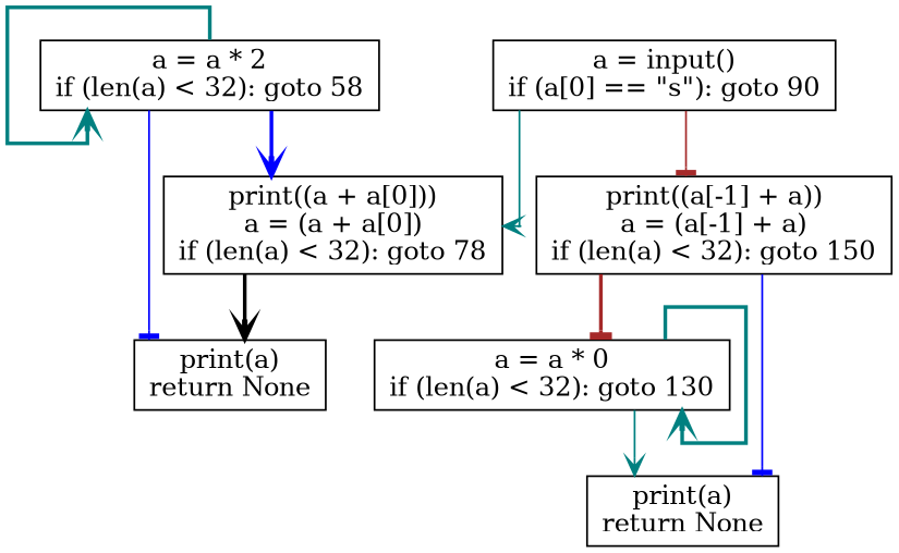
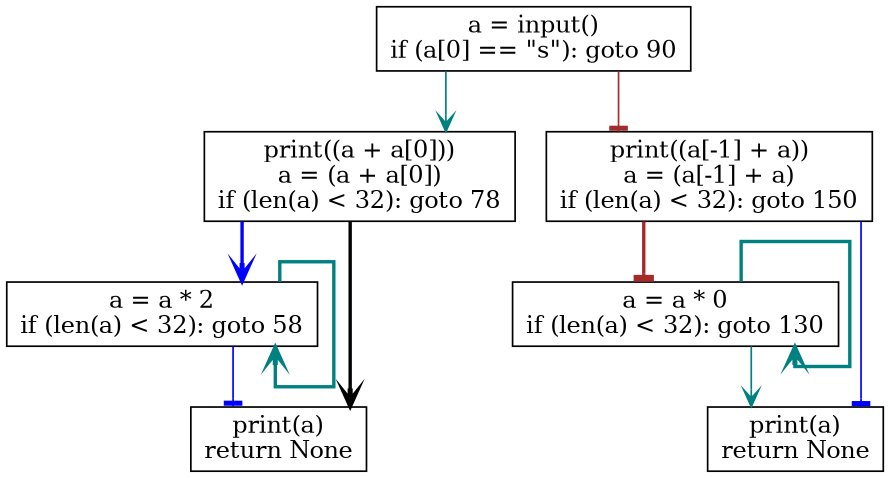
  digraph {
    splines=ortho
    node [shape=box]
    edge [arrowhead=vee color=teal style=solid]
    n1 [label="a = input()\nif (a[0] == \"s\"): goto 90"]
    n2 [label="print((a + a[0]))\na = (a + a[0])\nif (len(a) < 32): goto 78"]
    n3 [label="print((a[-1] + a))\na = (a[-1] + a)\nif (len(a) < 32): goto 150"]
    n4 [label="a = a * 2\nif (len(a) < 32): goto 58"]
    n5 [label="print(a)\nreturn None"]
    n6 [label="a = a * 0\nif (len(a) < 32): goto 130"]
    n7 [label="print(a)\nreturn None"]
    n1 -> n2
    n1 -> n3 [arrowhead=tee color=brown]
-   n4 -> n2 [color=blue style=bold]
+   n2 -> n4 [color=blue style=bold]
    n2 -> n5 [color=black style=bold]
    n3 -> n6 [arrowhead=tee color=brown style=bold]
    n3 -> n7 [arrowhead=tee color=blue]
    n4 -> n4 [style=bold]
    n4 -> n5 [arrowhead=tee color=blue]
    n6 -> n6 [style=bold]
    n6 -> n7
  }
